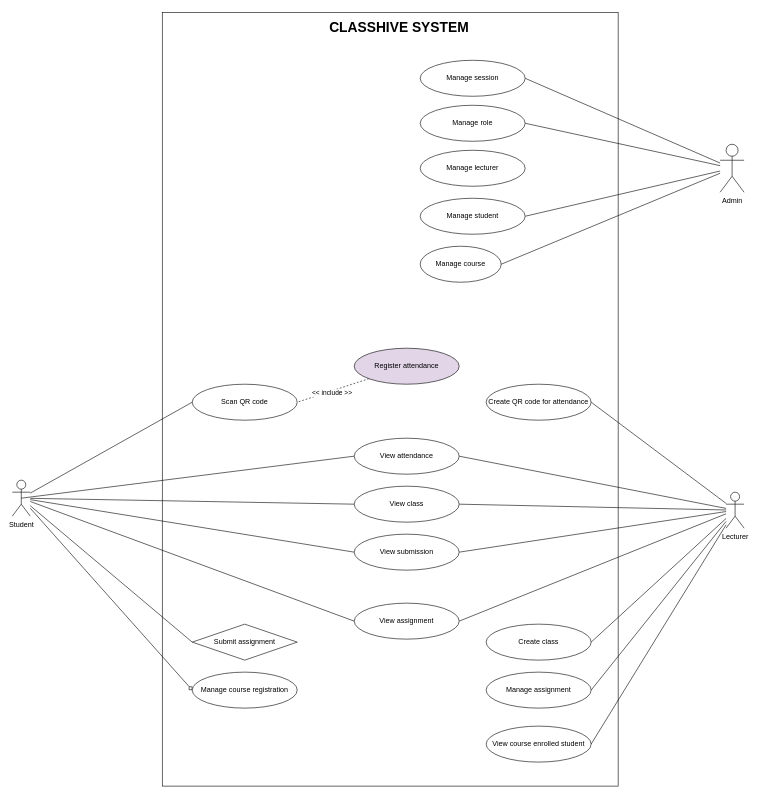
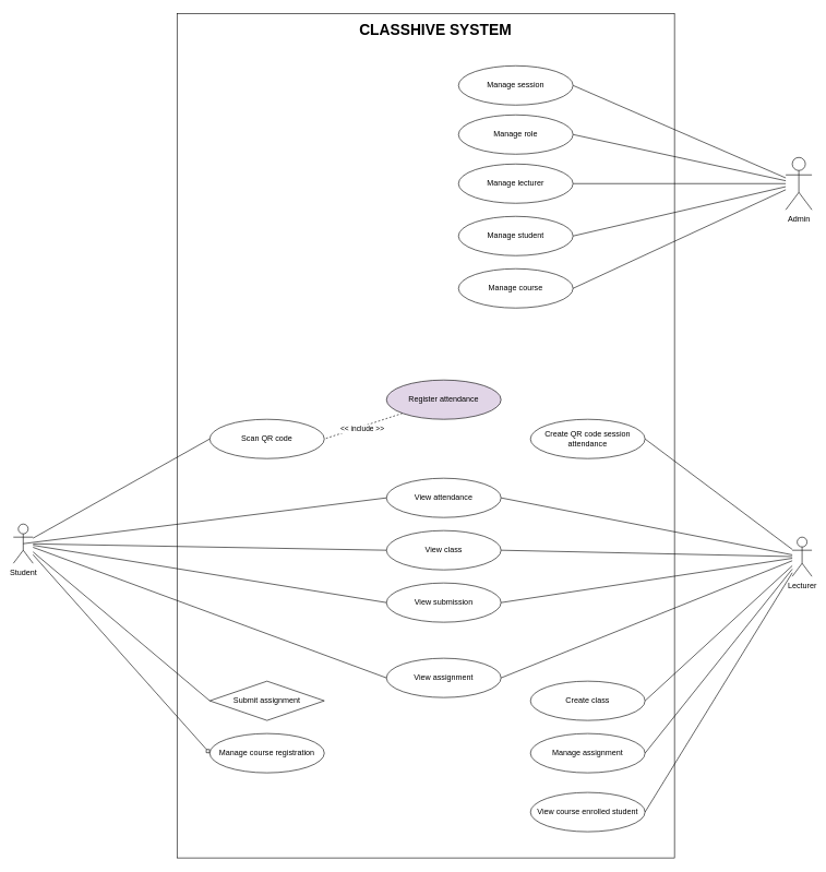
  <mxCell id="0" />
  <mxCell id="1" parent="0" />
  <mxCell id="2" value="" style="rounded=0;whiteSpace=wrap;html=1;fillColor=none;movable=1;resizable=1;rotatable=1;deletable=1;editable=1;locked=0;connectable=1;" vertex="1" parent="1"><mxGeometry x="270" y="20" width="760" height="1290" as="geometry" /></mxCell>
  <mxCell id="3" style="rounded=0;orthogonalLoop=1;jettySize=auto;html=1;entryX=0;entryY=0.5;entryDx=0;entryDy=0;endArrow=none;endFill=0;" edge="1" parent="1" source="10" target="20"><mxGeometry relative="1" as="geometry" /></mxCell>
  <mxCell id="4" style="rounded=0;orthogonalLoop=1;jettySize=auto;html=1;exitX=0.5;exitY=0.5;exitDx=0;exitDy=0;exitPerimeter=0;entryX=0;entryY=0.5;entryDx=0;entryDy=0;endArrow=none;endFill=0;" edge="1" parent="1" source="10" target="21"><mxGeometry relative="1" as="geometry" /></mxCell>
  <mxCell id="5" style="rounded=0;orthogonalLoop=1;jettySize=auto;html=1;entryX=0;entryY=0.5;entryDx=0;entryDy=0;endArrow=none;endFill=0;" edge="1" parent="1" source="10" target="26"><mxGeometry relative="1" as="geometry" /></mxCell>
  <mxCell id="6" style="rounded=0;orthogonalLoop=1;jettySize=auto;html=1;entryX=0;entryY=0.5;entryDx=0;entryDy=0;endArrow=none;endFill=0;" edge="1" parent="1" source="10" target="42"><mxGeometry relative="1" as="geometry" /></mxCell>
  <mxCell id="7" style="rounded=0;orthogonalLoop=1;jettySize=auto;html=1;entryX=0;entryY=0.5;entryDx=0;entryDy=0;endArrow=none;endFill=0;" edge="1" parent="1" source="10" target="41"><mxGeometry relative="1" as="geometry" /></mxCell>
  <mxCell id="8" style="rounded=0;orthogonalLoop=1;jettySize=auto;html=1;entryX=0;entryY=0.5;entryDx=0;entryDy=0;endArrow=diamond;endFill=0;" edge="1" parent="1" source="10" target="25"><mxGeometry relative="1" as="geometry" /></mxCell>
  <mxCell id="9" style="rounded=0;orthogonalLoop=1;jettySize=auto;html=1;entryX=0;entryY=0.5;entryDx=0;entryDy=0;endArrow=none;endFill=0;" edge="1" parent="1" source="10" target="43"><mxGeometry relative="1" as="geometry" /></mxCell>
  <mxCell id="10" value="Student" style="shape=umlActor;verticalLabelPosition=bottom;verticalAlign=top;html=1;outlineConnect=0;" vertex="1" parent="1"><mxGeometry x="20" y="800" width="30" height="60" as="geometry" /></mxCell>
  <mxCell id="11" style="rounded=0;orthogonalLoop=1;jettySize=auto;html=1;entryX=1;entryY=0.5;entryDx=0;entryDy=0;endArrow=none;endFill=0;" edge="1" parent="1" source="19" target="38"><mxGeometry relative="1" as="geometry" /></mxCell>
  <mxCell id="12" style="rounded=0;orthogonalLoop=1;jettySize=auto;html=1;entryX=1;entryY=0.5;entryDx=0;entryDy=0;endArrow=none;endFill=0;" edge="1" parent="1" source="19" target="39"><mxGeometry relative="1" as="geometry" /></mxCell>
  <mxCell id="13" style="rounded=0;orthogonalLoop=1;jettySize=auto;html=1;entryX=1;entryY=0.5;entryDx=0;entryDy=0;endArrow=none;endFill=0;" edge="1" parent="1" source="19" target="40"><mxGeometry relative="1" as="geometry" /></mxCell>
  <mxCell id="14" style="rounded=0;orthogonalLoop=1;jettySize=auto;html=1;entryX=1;entryY=0.5;entryDx=0;entryDy=0;endArrow=none;endFill=0;" edge="1" parent="1" source="19" target="42"><mxGeometry relative="1" as="geometry" /></mxCell>
  <mxCell id="15" style="rounded=0;orthogonalLoop=1;jettySize=auto;html=1;entryX=1;entryY=0.5;entryDx=0;entryDy=0;endArrow=none;endFill=0;" edge="1" parent="1" source="19" target="26"><mxGeometry relative="1" as="geometry" /></mxCell>
  <mxCell id="16" style="rounded=0;orthogonalLoop=1;jettySize=auto;html=1;entryX=1;entryY=0.5;entryDx=0;entryDy=0;endArrow=none;endFill=0;" edge="1" parent="1" source="19" target="21"><mxGeometry relative="1" as="geometry" /></mxCell>
  <mxCell id="17" style="rounded=0;orthogonalLoop=1;jettySize=auto;html=1;entryX=1;entryY=0.5;entryDx=0;entryDy=0;endArrow=none;endFill=0;" edge="1" parent="1" source="19" target="43"><mxGeometry relative="1" as="geometry" /></mxCell>
  <mxCell id="18" style="rounded=0;orthogonalLoop=1;jettySize=auto;html=1;entryX=1;entryY=0.5;entryDx=0;entryDy=0;endArrow=none;endFill=0;" edge="1" parent="1" source="19" target="45"><mxGeometry relative="1" as="geometry" /></mxCell>
  <mxCell id="19" value="Lecturer" style="shape=umlActor;verticalLabelPosition=bottom;verticalAlign=top;html=1;outlineConnect=0;" vertex="1" parent="1"><mxGeometry x="1210" y="820" width="30" height="60" as="geometry" /></mxCell>
  <mxCell id="20" value="Scan QR code" style="ellipse;whiteSpace=wrap;html=1;" vertex="1" parent="1"><mxGeometry x="320" y="640" width="175" height="60" as="geometry" /></mxCell>
  <mxCell id="21" value="View attendance" style="ellipse;whiteSpace=wrap;html=1;" vertex="1" parent="1"><mxGeometry x="590" y="730" width="175" height="60" as="geometry" /></mxCell>
  <mxCell id="22" style="rounded=0;orthogonalLoop=1;jettySize=auto;html=1;entryX=1;entryY=0.5;entryDx=0;entryDy=0;dashed=1;endArrow=none;endFill=0;" edge="1" parent="1" source="24" target="20"><mxGeometry relative="1" as="geometry" /></mxCell>
  <mxCell id="23" value="&amp;lt;&amp;lt; include &amp;gt;&amp;gt;" style="edgeLabel;html=1;align=center;verticalAlign=middle;resizable=0;points=[];" vertex="1" connectable="0" parent="22"><mxGeometry x="0.056" y="3" relative="1" as="geometry"><mxPoint as="offset" /></mxGeometry></mxCell>
  <mxCell id="24" value="Register attendance" style="ellipse;whiteSpace=wrap;html=1;fillColor=#e1d5e7;" vertex="1" parent="1"><mxGeometry x="590" y="580" width="175" height="60" as="geometry" /></mxCell>
  <mxCell id="25" value="Manage course registration" style="ellipse;whiteSpace=wrap;html=1;" vertex="1" parent="1"><mxGeometry x="320" y="1120" width="175" height="60" as="geometry" /></mxCell>
  <mxCell id="26" value="View class" style="ellipse;whiteSpace=wrap;html=1;" vertex="1" parent="1"><mxGeometry x="590" y="810" width="175" height="60" as="geometry" /></mxCell>
- <mxCell id="27" value="Manage course" style="ellipse;whiteSpace=wrap;html=1;" vertex="1" parent="1"><mxGeometry x="700" y="410" width="135" height="60" as="geometry" /></mxCell>
+ <mxCell id="27" value="Manage course" style="ellipse;whiteSpace=wrap;html=1;" vertex="1" parent="1"><mxGeometry x="700" y="410" width="175" height="60" as="geometry" /></mxCell>
  <mxCell id="28" style="rounded=0;orthogonalLoop=1;jettySize=auto;html=1;entryX=1;entryY=0.5;entryDx=0;entryDy=0;endArrow=none;endFill=0;" edge="1" parent="1" source="33" target="27"><mxGeometry relative="1" as="geometry" /></mxCell>
  <mxCell id="29" style="rounded=0;orthogonalLoop=1;jettySize=auto;html=1;entryX=1;entryY=0.5;entryDx=0;entryDy=0;endArrow=none;endFill=0;" edge="1" parent="1" source="33" target="34"><mxGeometry relative="1" as="geometry" /></mxCell>
  <mxCell id="30" style="rounded=0;orthogonalLoop=1;jettySize=auto;html=1;entryX=1;entryY=0.5;entryDx=0;entryDy=0;endArrow=none;endFill=0;" edge="1" parent="1" source="33" target="35"><mxGeometry relative="1" as="geometry" /></mxCell>
+ <mxCell id="31" style="rounded=0;orthogonalLoop=1;jettySize=auto;html=1;entryX=1;entryY=0.5;entryDx=0;entryDy=0;endArrow=none;endFill=0;" edge="1" parent="1" source="33" target="36"><mxGeometry relative="1" as="geometry" /></mxCell>
  <mxCell id="32" style="rounded=0;orthogonalLoop=1;jettySize=auto;html=1;entryX=1;entryY=0.5;entryDx=0;entryDy=0;endArrow=none;endFill=0;" edge="1" parent="1" source="33" target="37"><mxGeometry relative="1" as="geometry" /></mxCell>
  <mxCell id="33" value="Admin" style="shape=umlActor;verticalLabelPosition=bottom;verticalAlign=top;html=1;outlineConnect=0;" vertex="1" parent="1"><mxGeometry x="1200" y="240" width="40" height="80" as="geometry" /></mxCell>
  <mxCell id="34" value="Manage session" style="ellipse;whiteSpace=wrap;html=1;" vertex="1" parent="1"><mxGeometry x="700" y="100" width="175" height="60" as="geometry" /></mxCell>
  <mxCell id="35" value="Manage role" style="ellipse;whiteSpace=wrap;html=1;" vertex="1" parent="1"><mxGeometry x="700" y="175" width="175" height="60" as="geometry" /></mxCell>
  <mxCell id="36" value="Manage lecturer" style="ellipse;whiteSpace=wrap;html=1;" vertex="1" parent="1"><mxGeometry x="700" y="250" width="175" height="60" as="geometry" /></mxCell>
  <mxCell id="37" value="Manage student" style="ellipse;whiteSpace=wrap;html=1;" vertex="1" parent="1"><mxGeometry x="700" y="330" width="175" height="60" as="geometry" /></mxCell>
- <mxCell id="38" value="Create QR code for attendance" style="ellipse;whiteSpace=wrap;html=1;" vertex="1" parent="1"><mxGeometry x="810" y="640" width="175" height="60" as="geometry" /></mxCell>
+ <mxCell id="38" value="Create QR code session attendance" style="ellipse;whiteSpace=wrap;html=1;" vertex="1" parent="1"><mxGeometry x="810" y="640" width="175" height="60" as="geometry" /></mxCell>
  <mxCell id="39" value="Create class" style="ellipse;whiteSpace=wrap;html=1;" vertex="1" parent="1"><mxGeometry x="810" y="1040" width="175" height="60" as="geometry" /></mxCell>
  <mxCell id="40" value="Manage assignment" style="ellipse;whiteSpace=wrap;html=1;" vertex="1" parent="1"><mxGeometry x="810" y="1120" width="175" height="60" as="geometry" /></mxCell>
  <mxCell id="41" value="Submit assignment" style="rhombus;whiteSpace=wrap;html=1;" vertex="1" parent="1"><mxGeometry x="320" y="1040" width="175" height="60" as="geometry" /></mxCell>
  <mxCell id="42" value="View submission" style="ellipse;whiteSpace=wrap;html=1;" vertex="1" parent="1"><mxGeometry x="590" y="890" width="175" height="60" as="geometry" /></mxCell>
  <mxCell id="43" value="View assignment" style="ellipse;whiteSpace=wrap;html=1;" vertex="1" parent="1"><mxGeometry x="590" y="1005" width="175" height="60" as="geometry" /></mxCell>
  <mxCell id="44" value="&lt;font style=&quot;font-size: 23px;&quot;&gt;&lt;b&gt;CLASSHIVE SYSTEM&lt;/b&gt;&lt;/font&gt;" style="text;html=1;align=center;verticalAlign=middle;whiteSpace=wrap;rounded=0;" vertex="1" parent="1"><mxGeometry x="520" y="30" width="290" height="30" as="geometry" /></mxCell>
  <mxCell id="45" value="View course enrolled student" style="ellipse;whiteSpace=wrap;html=1;" vertex="1" parent="1"><mxGeometry x="810" y="1210" width="175" height="60" as="geometry" /></mxCell>
